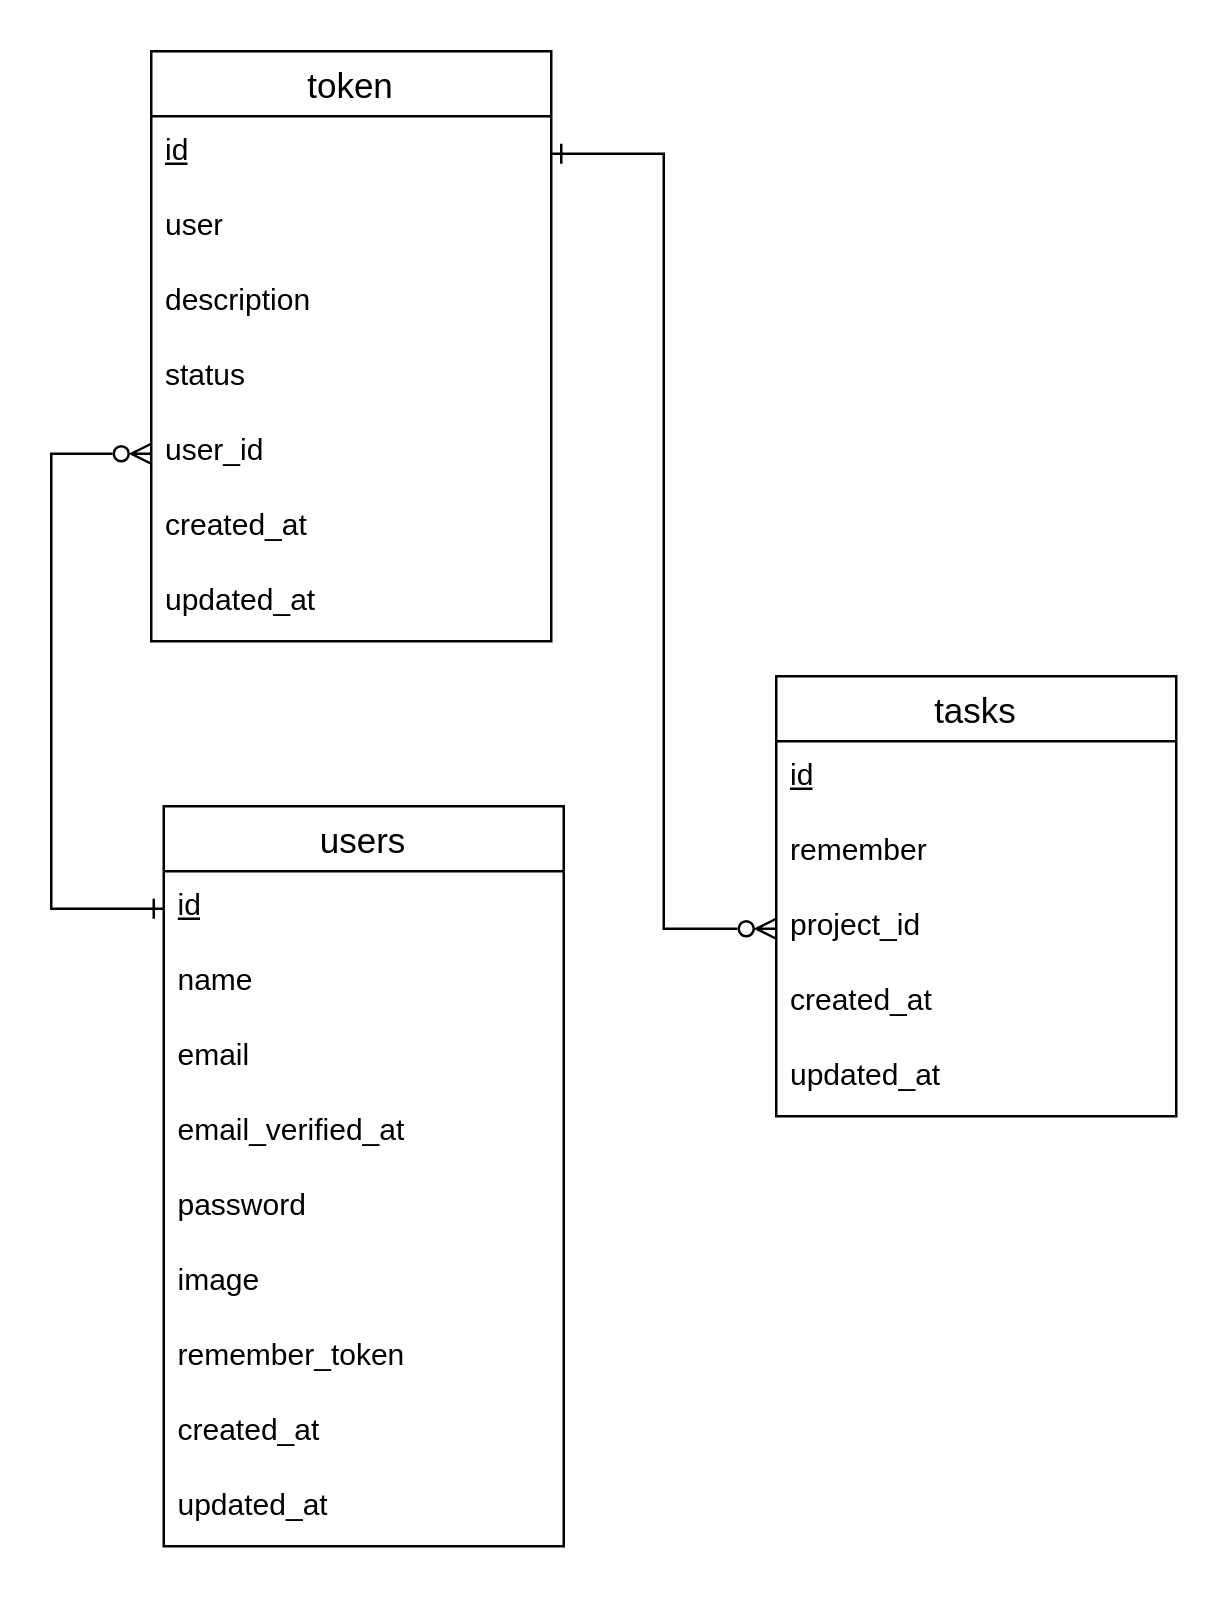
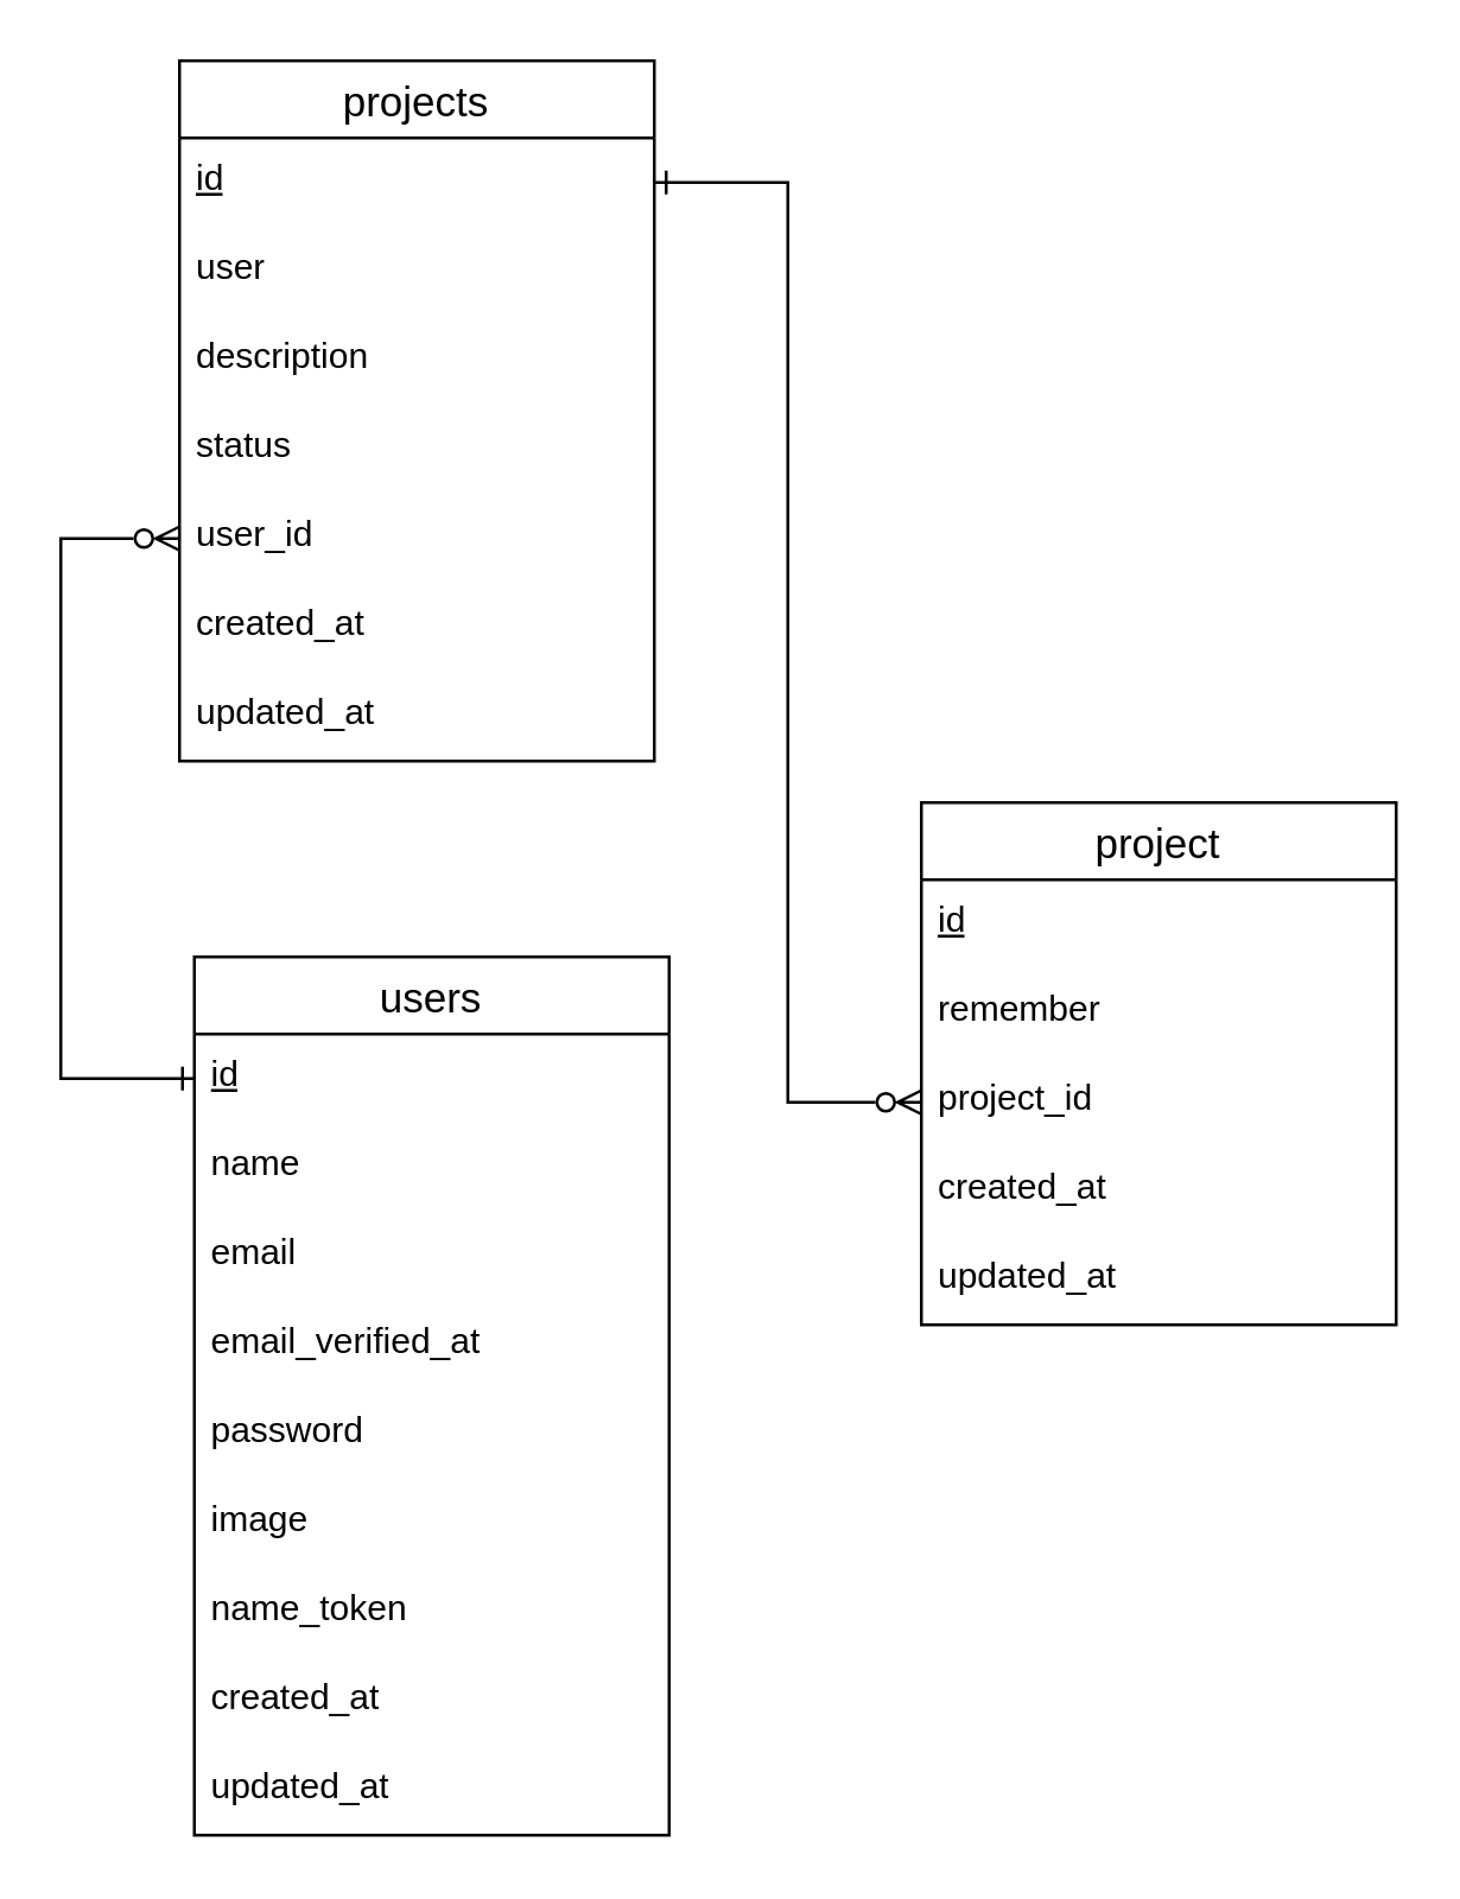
  <mxCell id="0" />
  <mxCell id="1" parent="0" />
  <mxCell id="2" value="users" style="swimlane;fontStyle=0;childLayout=stackLayout;horizontal=1;startSize=26;horizontalStack=0;resizeParent=1;resizeParentMax=0;resizeLast=0;collapsible=1;marginBottom=0;align=center;fontSize=14;" vertex="1" parent="1"><mxGeometry x="65" y="322" width="160" height="296" as="geometry" /></mxCell>
  <mxCell id="3" value="&lt;u&gt;id&lt;/u&gt;" style="text;strokeColor=none;fillColor=none;spacingLeft=4;spacingRight=4;overflow=hidden;rotatable=0;points=[[0,0.5],[1,0.5]];portConstraint=eastwest;fontSize=12;whiteSpace=wrap;html=1;" vertex="1" parent="2"><mxGeometry y="26" width="160" height="30" as="geometry" /></mxCell>
  <mxCell id="4" value="&lt;meta charset=&quot;utf-8&quot;&gt;name" style="text;strokeColor=none;fillColor=none;spacingLeft=4;spacingRight=4;overflow=hidden;rotatable=0;points=[[0,0.5],[1,0.5]];portConstraint=eastwest;fontSize=12;whiteSpace=wrap;html=1;" vertex="1" parent="2"><mxGeometry y="56" width="160" height="30" as="geometry" /></mxCell>
  <mxCell id="5" value="email" style="text;strokeColor=none;fillColor=none;spacingLeft=4;spacingRight=4;overflow=hidden;rotatable=0;points=[[0,0.5],[1,0.5]];portConstraint=eastwest;fontSize=12;whiteSpace=wrap;html=1;" vertex="1" parent="2"><mxGeometry y="86" width="160" height="30" as="geometry" /></mxCell>
  <mxCell id="6" value="email_verified_at" style="text;strokeColor=none;fillColor=none;spacingLeft=4;spacingRight=4;overflow=hidden;rotatable=0;points=[[0,0.5],[1,0.5]];portConstraint=eastwest;fontSize=12;whiteSpace=wrap;html=1;" vertex="1" parent="2"><mxGeometry y="116" width="160" height="30" as="geometry" /></mxCell>
  <mxCell id="7" value="password" style="text;strokeColor=none;fillColor=none;spacingLeft=4;spacingRight=4;overflow=hidden;rotatable=0;points=[[0,0.5],[1,0.5]];portConstraint=eastwest;fontSize=12;whiteSpace=wrap;html=1;" vertex="1" parent="2"><mxGeometry y="146" width="160" height="30" as="geometry" /></mxCell>
  <mxCell id="8" value="image" style="text;strokeColor=none;fillColor=none;spacingLeft=4;spacingRight=4;overflow=hidden;rotatable=0;points=[[0,0.5],[1,0.5]];portConstraint=eastwest;fontSize=12;whiteSpace=wrap;html=1;" vertex="1" parent="2"><mxGeometry y="176" width="160" height="30" as="geometry" /></mxCell>
- <mxCell id="9" value="remember_token" style="text;strokeColor=none;fillColor=none;spacingLeft=4;spacingRight=4;overflow=hidden;rotatable=0;points=[[0,0.5],[1,0.5]];portConstraint=eastwest;fontSize=12;whiteSpace=wrap;html=1;" vertex="1" parent="2"><mxGeometry y="206" width="160" height="30" as="geometry" /></mxCell>
+ <mxCell id="9" value="name_token" style="text;strokeColor=none;fillColor=none;spacingLeft=4;spacingRight=4;overflow=hidden;rotatable=0;points=[[0,0.5],[1,0.5]];portConstraint=eastwest;fontSize=12;whiteSpace=wrap;html=1;" vertex="1" parent="2"><mxGeometry y="206" width="160" height="30" as="geometry" /></mxCell>
  <mxCell id="10" value="created_at" style="text;strokeColor=none;fillColor=none;spacingLeft=4;spacingRight=4;overflow=hidden;rotatable=0;points=[[0,0.5],[1,0.5]];portConstraint=eastwest;fontSize=12;whiteSpace=wrap;html=1;" vertex="1" parent="2"><mxGeometry y="236" width="160" height="30" as="geometry" /></mxCell>
  <mxCell id="11" value="updated_at" style="text;strokeColor=none;fillColor=none;spacingLeft=4;spacingRight=4;overflow=hidden;rotatable=0;points=[[0,0.5],[1,0.5]];portConstraint=eastwest;fontSize=12;whiteSpace=wrap;html=1;" vertex="1" parent="2"><mxGeometry y="266" width="160" height="30" as="geometry" /></mxCell>
- <mxCell id="12" value="tasks" style="swimlane;fontStyle=0;childLayout=stackLayout;horizontal=1;startSize=26;horizontalStack=0;resizeParent=1;resizeParentMax=0;resizeLast=0;collapsible=1;marginBottom=0;align=center;fontSize=14;" vertex="1" parent="1"><mxGeometry x="310" y="270" width="160" height="176" as="geometry" /></mxCell>
+ <mxCell id="12" value="project" style="swimlane;fontStyle=0;childLayout=stackLayout;horizontal=1;startSize=26;horizontalStack=0;resizeParent=1;resizeParentMax=0;resizeLast=0;collapsible=1;marginBottom=0;align=center;fontSize=14;" vertex="1" parent="1"><mxGeometry x="310" y="270" width="160" height="176" as="geometry" /></mxCell>
  <mxCell id="13" value="&lt;u&gt;id&lt;/u&gt;" style="text;strokeColor=none;fillColor=none;spacingLeft=4;spacingRight=4;overflow=hidden;rotatable=0;points=[[0,0.5],[1,0.5]];portConstraint=eastwest;fontSize=12;whiteSpace=wrap;html=1;" vertex="1" parent="12"><mxGeometry y="26" width="160" height="30" as="geometry" /></mxCell>
  <mxCell id="14" value="remember" style="text;strokeColor=none;fillColor=none;spacingLeft=4;spacingRight=4;overflow=hidden;rotatable=0;points=[[0,0.5],[1,0.5]];portConstraint=eastwest;fontSize=12;whiteSpace=wrap;html=1;" vertex="1" parent="12"><mxGeometry y="56" width="160" height="30" as="geometry" /></mxCell>
  <mxCell id="15" value="project_id" style="text;strokeColor=none;fillColor=none;spacingLeft=4;spacingRight=4;overflow=hidden;rotatable=0;points=[[0,0.5],[1,0.5]];portConstraint=eastwest;fontSize=12;whiteSpace=wrap;html=1;" vertex="1" parent="12"><mxGeometry y="86" width="160" height="30" as="geometry" /></mxCell>
  <mxCell id="16" value="created_at" style="text;strokeColor=none;fillColor=none;spacingLeft=4;spacingRight=4;overflow=hidden;rotatable=0;points=[[0,0.5],[1,0.5]];portConstraint=eastwest;fontSize=12;whiteSpace=wrap;html=1;" vertex="1" parent="12"><mxGeometry y="116" width="160" height="30" as="geometry" /></mxCell>
  <mxCell id="17" value="updated_at" style="text;strokeColor=none;fillColor=none;spacingLeft=4;spacingRight=4;overflow=hidden;rotatable=0;points=[[0,0.5],[1,0.5]];portConstraint=eastwest;fontSize=12;whiteSpace=wrap;html=1;" vertex="1" parent="12"><mxGeometry y="146" width="160" height="30" as="geometry" /></mxCell>
- <mxCell id="18" value="token" style="swimlane;fontStyle=0;childLayout=stackLayout;horizontal=1;startSize=26;horizontalStack=0;resizeParent=1;resizeParentMax=0;resizeLast=0;collapsible=1;marginBottom=0;align=center;fontSize=14;" vertex="1" parent="1"><mxGeometry x="60" y="20" width="160" height="236" as="geometry" /></mxCell>
+ <mxCell id="18" value="projects" style="swimlane;fontStyle=0;childLayout=stackLayout;horizontal=1;startSize=26;horizontalStack=0;resizeParent=1;resizeParentMax=0;resizeLast=0;collapsible=1;marginBottom=0;align=center;fontSize=14;" vertex="1" parent="1"><mxGeometry x="60" y="20" width="160" height="236" as="geometry" /></mxCell>
  <mxCell id="19" value="&lt;u&gt;id&lt;/u&gt;" style="text;strokeColor=none;fillColor=none;spacingLeft=4;spacingRight=4;overflow=hidden;rotatable=0;points=[[0,0.5],[1,0.5]];portConstraint=eastwest;fontSize=12;whiteSpace=wrap;html=1;" vertex="1" parent="18"><mxGeometry y="26" width="160" height="30" as="geometry" /></mxCell>
  <mxCell id="20" value="user" style="text;strokeColor=none;fillColor=none;spacingLeft=4;spacingRight=4;overflow=hidden;rotatable=0;points=[[0,0.5],[1,0.5]];portConstraint=eastwest;fontSize=12;whiteSpace=wrap;html=1;" vertex="1" parent="18"><mxGeometry y="56" width="160" height="30" as="geometry" /></mxCell>
  <mxCell id="21" value="description" style="text;strokeColor=none;fillColor=none;spacingLeft=4;spacingRight=4;overflow=hidden;rotatable=0;points=[[0,0.5],[1,0.5]];portConstraint=eastwest;fontSize=12;whiteSpace=wrap;html=1;" vertex="1" parent="18"><mxGeometry y="86" width="160" height="30" as="geometry" /></mxCell>
  <mxCell id="22" value="&lt;meta charset=&quot;utf-8&quot;&gt;status" style="text;strokeColor=none;fillColor=none;spacingLeft=4;spacingRight=4;overflow=hidden;rotatable=0;points=[[0,0.5],[1,0.5]];portConstraint=eastwest;fontSize=12;whiteSpace=wrap;html=1;" vertex="1" parent="18"><mxGeometry y="116" width="160" height="30" as="geometry" /></mxCell>
  <mxCell id="23" value="&lt;meta charset=&quot;utf-8&quot;&gt;user_id" style="text;strokeColor=none;fillColor=none;spacingLeft=4;spacingRight=4;overflow=hidden;rotatable=0;points=[[0,0.5],[1,0.5]];portConstraint=eastwest;fontSize=12;whiteSpace=wrap;html=1;" vertex="1" parent="18"><mxGeometry y="146" width="160" height="30" as="geometry" /></mxCell>
  <mxCell id="24" value="created_at" style="text;strokeColor=none;fillColor=none;spacingLeft=4;spacingRight=4;overflow=hidden;rotatable=0;points=[[0,0.5],[1,0.5]];portConstraint=eastwest;fontSize=12;whiteSpace=wrap;html=1;" vertex="1" parent="18"><mxGeometry y="176" width="160" height="30" as="geometry" /></mxCell>
  <mxCell id="25" value="updated_at" style="text;strokeColor=none;fillColor=none;spacingLeft=4;spacingRight=4;overflow=hidden;rotatable=0;points=[[0,0.5],[1,0.5]];portConstraint=eastwest;fontSize=12;whiteSpace=wrap;html=1;" vertex="1" parent="18"><mxGeometry y="206" width="160" height="30" as="geometry" /></mxCell>
  <mxCell id="26" style="edgeStyle=orthogonalEdgeStyle;rounded=0;orthogonalLoop=1;jettySize=auto;html=1;entryX=0;entryY=0.5;entryDx=0;entryDy=0;endArrow=ERone;endFill=0;startArrow=ERzeroToMany;startFill=0;" edge="1" parent="1" source="23" target="3"><mxGeometry relative="1" as="geometry"><Array as="points"><mxPoint x="20" y="181" /><mxPoint x="20" y="363" /></Array></mxGeometry></mxCell>
  <mxCell id="27" style="edgeStyle=orthogonalEdgeStyle;rounded=0;orthogonalLoop=1;jettySize=auto;html=1;entryX=1;entryY=0.5;entryDx=0;entryDy=0;endArrow=ERone;endFill=0;startArrow=ERzeroToMany;startFill=0;" edge="1" parent="1" source="15" target="19"><mxGeometry relative="1" as="geometry" /></mxCell>
